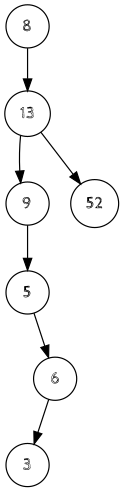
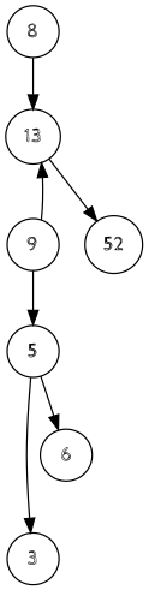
  digraph {
    ordering=out
    node [fontname=CabinSketch shape=circle]
    n1 [label=13]
    8
    5
    3
    6
    9
    n7 [label=52]
-   n1 -> 9
+   9 -> n1
    n1 -> n7
    8 -> n1
-   6 -> 3
+   5 -> 3
    5 -> 6
    9 -> 5
  }
